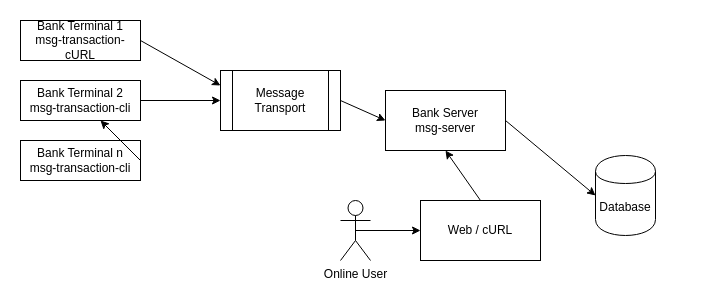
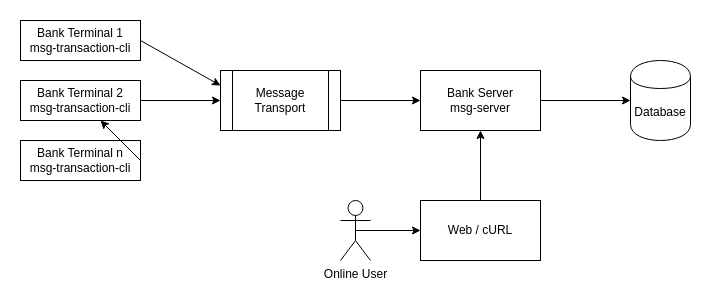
  <mxCell id="0" />
  <mxCell id="1" parent="0" />
- <mxCell id="2" value="Bank Terminal 1&lt;br&gt;msg-transaction-cURL" style="rounded=0;whiteSpace=wrap;html=1;" vertex="1" parent="1"><mxGeometry x="20" y="20" width="120" height="40" as="geometry" /></mxCell>
+ <mxCell id="2" value="Bank Terminal 1&lt;br&gt;msg-transaction-cli" style="rounded=0;whiteSpace=wrap;html=1;" vertex="1" parent="1"><mxGeometry x="20" y="20" width="120" height="40" as="geometry" /></mxCell>
  <mxCell id="3" value="Bank Terminal 2&lt;br&gt;msg-transaction-cli" style="rounded=0;whiteSpace=wrap;html=1;" vertex="1" parent="1"><mxGeometry x="20" y="80" width="120" height="40" as="geometry" /></mxCell>
  <mxCell id="4" value="Bank Terminal n&lt;br&gt;msg-transaction-cli" style="rounded=0;whiteSpace=wrap;html=1;" vertex="1" parent="1"><mxGeometry x="20" y="140" width="120" height="40" as="geometry" /></mxCell>
  <mxCell id="5" value="Message Transport" style="shape=process;whiteSpace=wrap;html=1;backgroundOutline=1;" vertex="1" parent="1"><mxGeometry x="220" y="70" width="120" height="60" as="geometry" /></mxCell>
- <mxCell id="6" value="Bank Server&lt;br&gt;msg-server" style="rounded=0;whiteSpace=wrap;html=1;" vertex="1" parent="1"><mxGeometry x="385" y="90" width="120" height="60" as="geometry" /></mxCell>
+ <mxCell id="6" value="Bank Server&lt;br&gt;msg-server" style="rounded=0;whiteSpace=wrap;html=1;" vertex="1" parent="1"><mxGeometry x="420" y="70" width="120" height="60" as="geometry" /></mxCell>
  <mxCell id="7" value="" style="endArrow=classic;html=1;exitX=1;exitY=0.5;exitDx=0;exitDy=0;entryX=0;entryY=0.25;entryDx=0;entryDy=0;" edge="1" parent="1" source="2" target="5"><mxGeometry width="50" height="50" relative="1" as="geometry"><mxPoint x="20" y="250" as="sourcePoint" /><mxPoint x="70" y="200" as="targetPoint" /></mxGeometry></mxCell>
  <mxCell id="8" value="" style="endArrow=classic;html=1;exitX=1;exitY=0.5;exitDx=0;exitDy=0;entryX=0;entryY=0.5;entryDx=0;entryDy=0;" edge="1" parent="1" source="3" target="5"><mxGeometry width="50" height="50" relative="1" as="geometry"><mxPoint x="20" y="250" as="sourcePoint" /><mxPoint x="70" y="200" as="targetPoint" /></mxGeometry></mxCell>
  <mxCell id="9" value="" style="endArrow=classic;html=1;exitX=1;exitY=0.5;exitDx=0;exitDy=0;" edge="1" parent="1" source="4" target="3"><mxGeometry width="50" height="50" relative="1" as="geometry"><mxPoint x="20" y="250" as="sourcePoint" /><mxPoint x="70" y="200" as="targetPoint" /></mxGeometry></mxCell>
  <mxCell id="10" value="" style="endArrow=classic;html=1;exitX=1;exitY=0.5;exitDx=0;exitDy=0;entryX=0;entryY=0.5;entryDx=0;entryDy=0;" edge="1" parent="1" source="5" target="6"><mxGeometry width="50" height="50" relative="1" as="geometry"><mxPoint x="20" y="250" as="sourcePoint" /><mxPoint x="70" y="200" as="targetPoint" /></mxGeometry></mxCell>
- <mxCell id="11" value="Database" style="shape=cylinder;whiteSpace=wrap;html=1;boundedLbl=1;backgroundOutline=1;" vertex="1" parent="1"><mxGeometry x="595" y="155" width="60" height="80" as="geometry" /></mxCell>
+ <mxCell id="11" value="Database" style="shape=cylinder;whiteSpace=wrap;html=1;boundedLbl=1;backgroundOutline=1;" vertex="1" parent="1"><mxGeometry x="630" y="60" width="60" height="80" as="geometry" /></mxCell>
  <mxCell id="12" value="" style="endArrow=classic;html=1;exitX=1;exitY=0.5;exitDx=0;exitDy=0;entryX=0;entryY=0.5;entryDx=0;entryDy=0;" edge="1" parent="1" source="6" target="11"><mxGeometry width="50" height="50" relative="1" as="geometry"><mxPoint x="20" y="250" as="sourcePoint" /><mxPoint x="70" y="200" as="targetPoint" /></mxGeometry></mxCell>
  <mxCell id="13" value="Web / cURL" style="rounded=0;whiteSpace=wrap;html=1;" vertex="1" parent="1"><mxGeometry x="420" y="200" width="120" height="60" as="geometry" /></mxCell>
  <mxCell id="14" value="" style="endArrow=classic;html=1;exitX=0.5;exitY=0;exitDx=0;exitDy=0;entryX=0.5;entryY=1;entryDx=0;entryDy=0;" edge="1" parent="1" source="13" target="6"><mxGeometry width="50" height="50" relative="1" as="geometry"><mxPoint x="20" y="310" as="sourcePoint" /><mxPoint x="70" y="260" as="targetPoint" /></mxGeometry></mxCell>
  <mxCell id="15" style="edgeStyle=orthogonalEdgeStyle;rounded=0;orthogonalLoop=1;jettySize=auto;html=1;exitX=0.5;exitY=0.5;exitDx=0;exitDy=0;exitPerimeter=0;" edge="1" parent="1" source="16" target="13"><mxGeometry relative="1" as="geometry" /></mxCell>
  <mxCell id="16" value="Online User" style="shape=umlActor;verticalLabelPosition=bottom;labelBackgroundColor=#ffffff;verticalAlign=top;html=1;outlineConnect=0;" vertex="1" parent="1"><mxGeometry x="340" y="200" width="30" height="60" as="geometry" /></mxCell>
